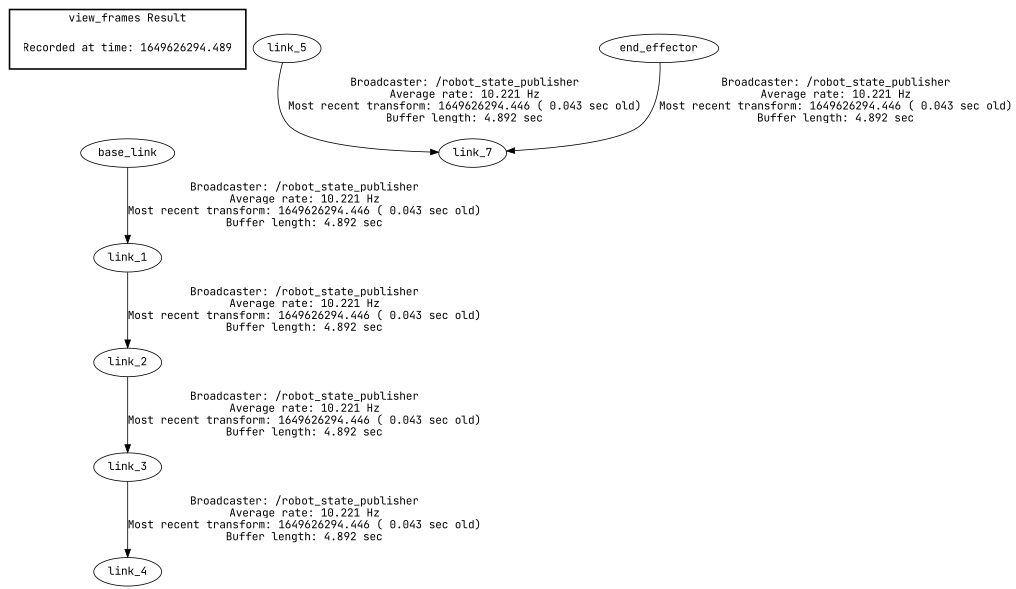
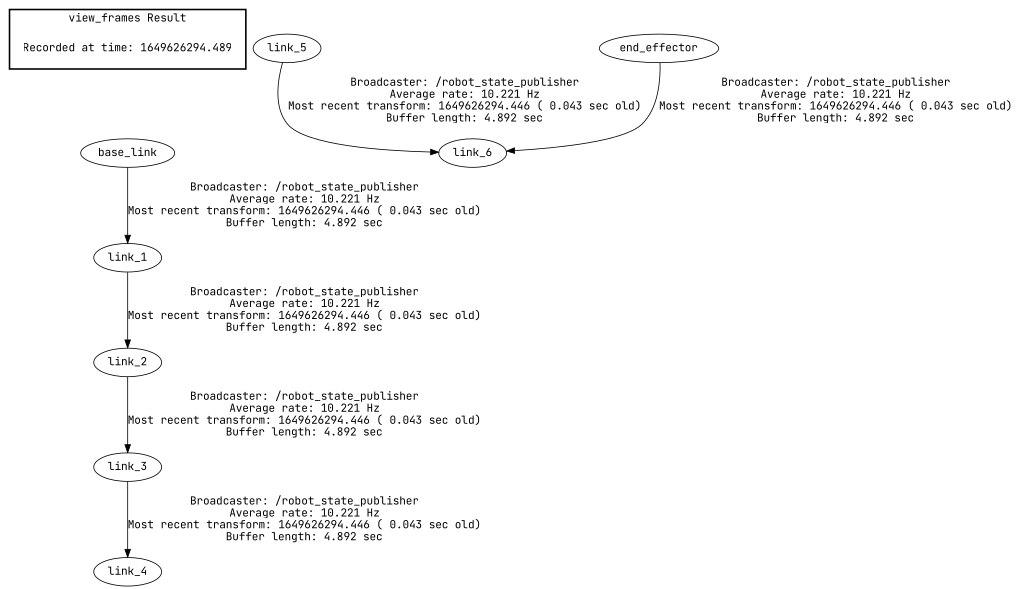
  digraph {
    fontname="JetBrains Mono"
    node [fontname="JetBrains Mono"]
    edge [fontname="JetBrains Mono"]
    "Recorded at time: 1649626294.489" [shape=plaintext]
    base_link
    link_1
    link_2
    link_3
    link_4
    link_5
-   link_6 [label=link_7]
+   link_6
    end_effector
    subgraph cluster_1 {
      color=black
      label="view_frames Result"
      style=bold
      "Recorded at time: 1649626294.489"
    }
    "Recorded at time: 1649626294.489" -> base_link [style=invis]
    base_link -> link_1 [label="Broadcaster: /robot_state_publisher\nAverage rate: 10.221 Hz\nMost recent transform: 1649626294.446 ( 0.043 sec old)\nBuffer length: 4.892 sec\n"]
    link_1 -> link_2 [label="Broadcaster: /robot_state_publisher\nAverage rate: 10.221 Hz\nMost recent transform: 1649626294.446 ( 0.043 sec old)\nBuffer length: 4.892 sec\n"]
    link_2 -> link_3 [label="Broadcaster: /robot_state_publisher\nAverage rate: 10.221 Hz\nMost recent transform: 1649626294.446 ( 0.043 sec old)\nBuffer length: 4.892 sec\n"]
    link_3 -> link_4 [label="Broadcaster: /robot_state_publisher\nAverage rate: 10.221 Hz\nMost recent transform: 1649626294.446 ( 0.043 sec old)\nBuffer length: 4.892 sec\n"]
    link_5 -> link_6 [label="Broadcaster: /robot_state_publisher\nAverage rate: 10.221 Hz\nMost recent transform: 1649626294.446 ( 0.043 sec old)\nBuffer length: 4.892 sec\n"]
    end_effector -> link_6 [label="Broadcaster: /robot_state_publisher\nAverage rate: 10.221 Hz\nMost recent transform: 1649626294.446 ( 0.043 sec old)\nBuffer length: 4.892 sec\n"]
  }
